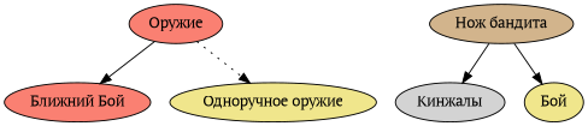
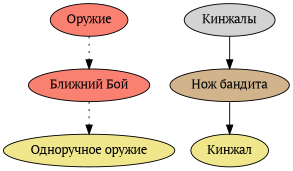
  digraph {
    fontname="PT Serif"
    node [fillcolor=salmon fontname="PT Serif" style=filled]
    edge [fontname="PT Serif" style=dotted]
    n1 [label="Оружие"]
    n2 [label="Ближний Бой"]
    n3 [fillcolor=khaki label="Одноручное оружие"]
    n4 [fillcolor=lightgrey label="Кинжалы"]
    n5 [fillcolor=tan label="Нож бандита"]
-   n6 [fillcolor=khaki label="Бой"]
-   n1 -> n2 [style=solid]
-   n1 -> n3
-   n5 -> n4 [style=solid]
+   n6 [fillcolor=khaki label="Кинжал"]
+   n1 -> n2
+   n2 -> n3
+   n4 -> n5 [style=solid]
    n5 -> n6 [style=solid]
  }
